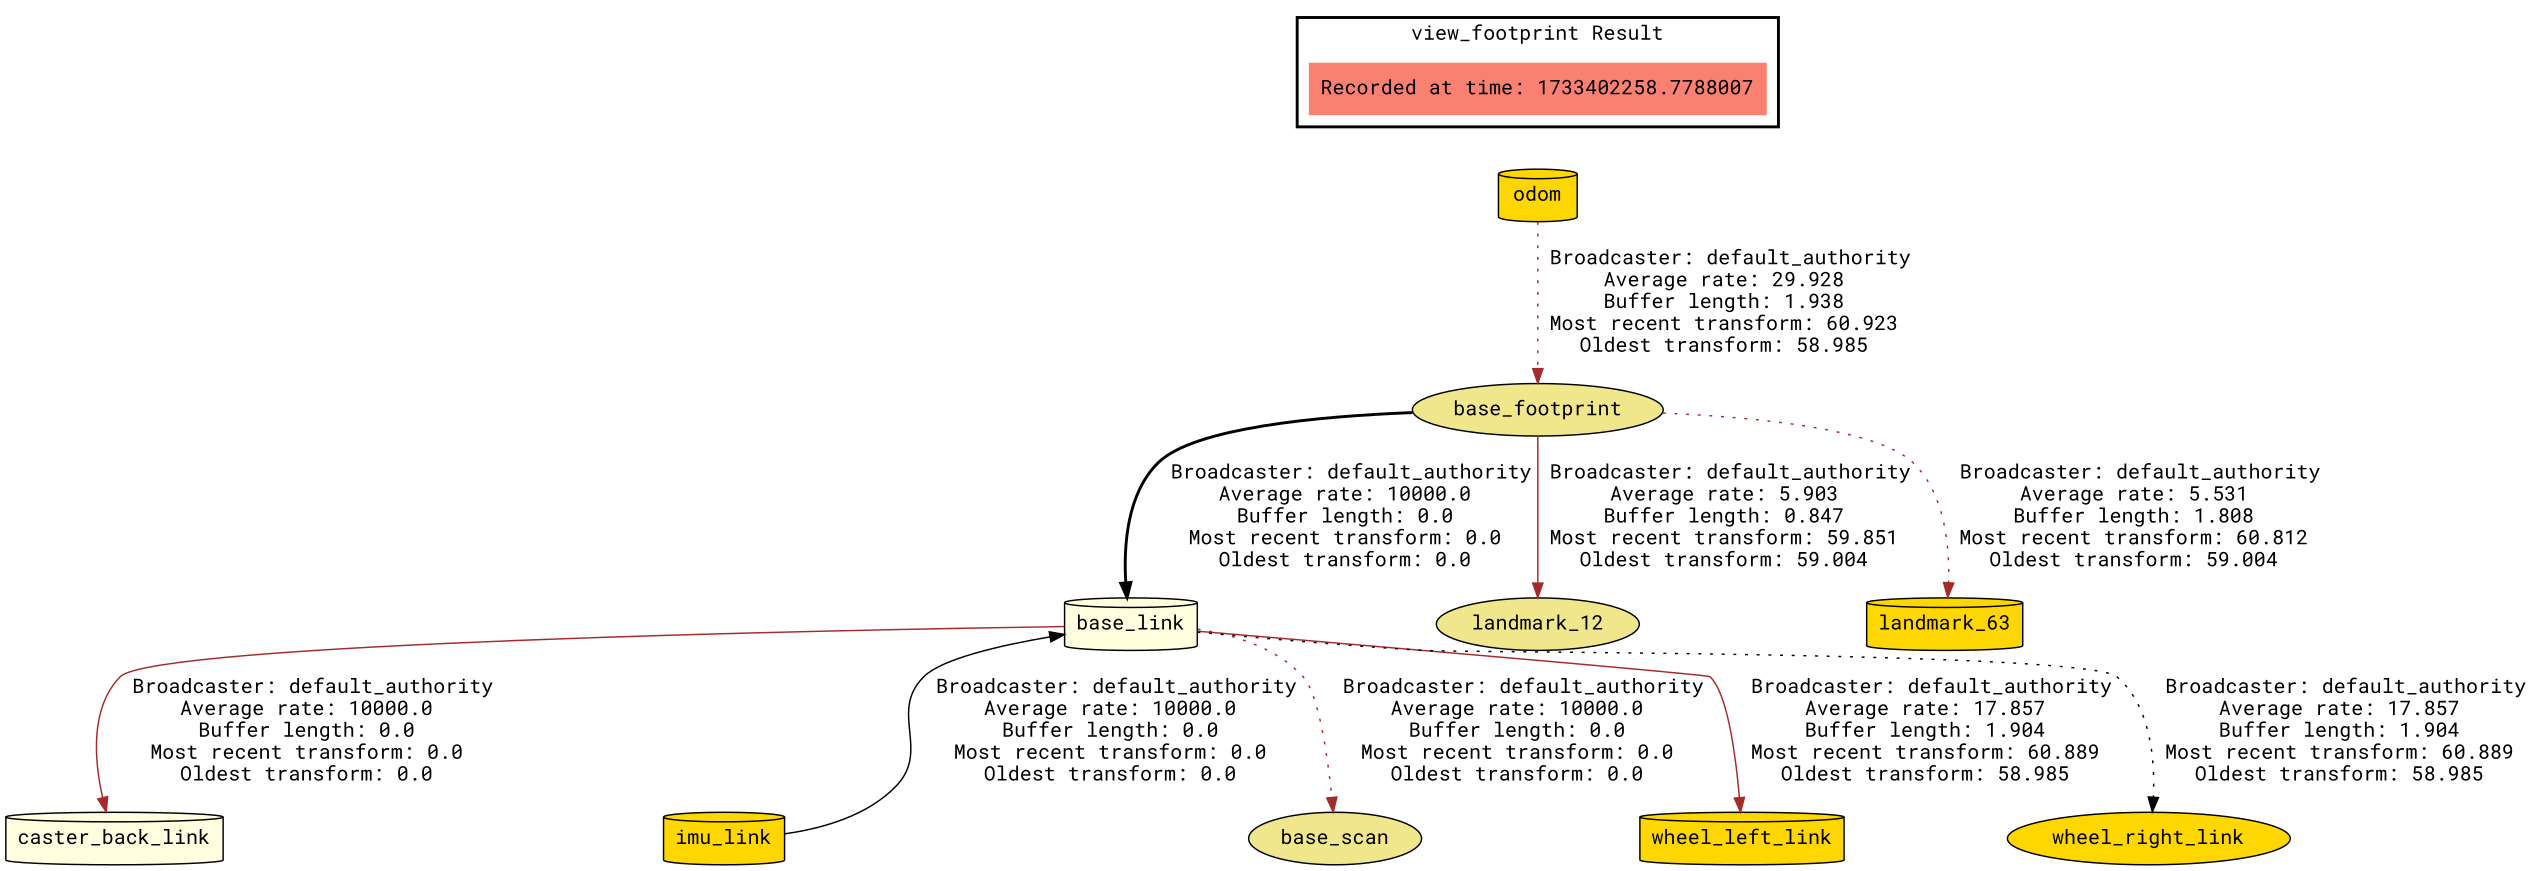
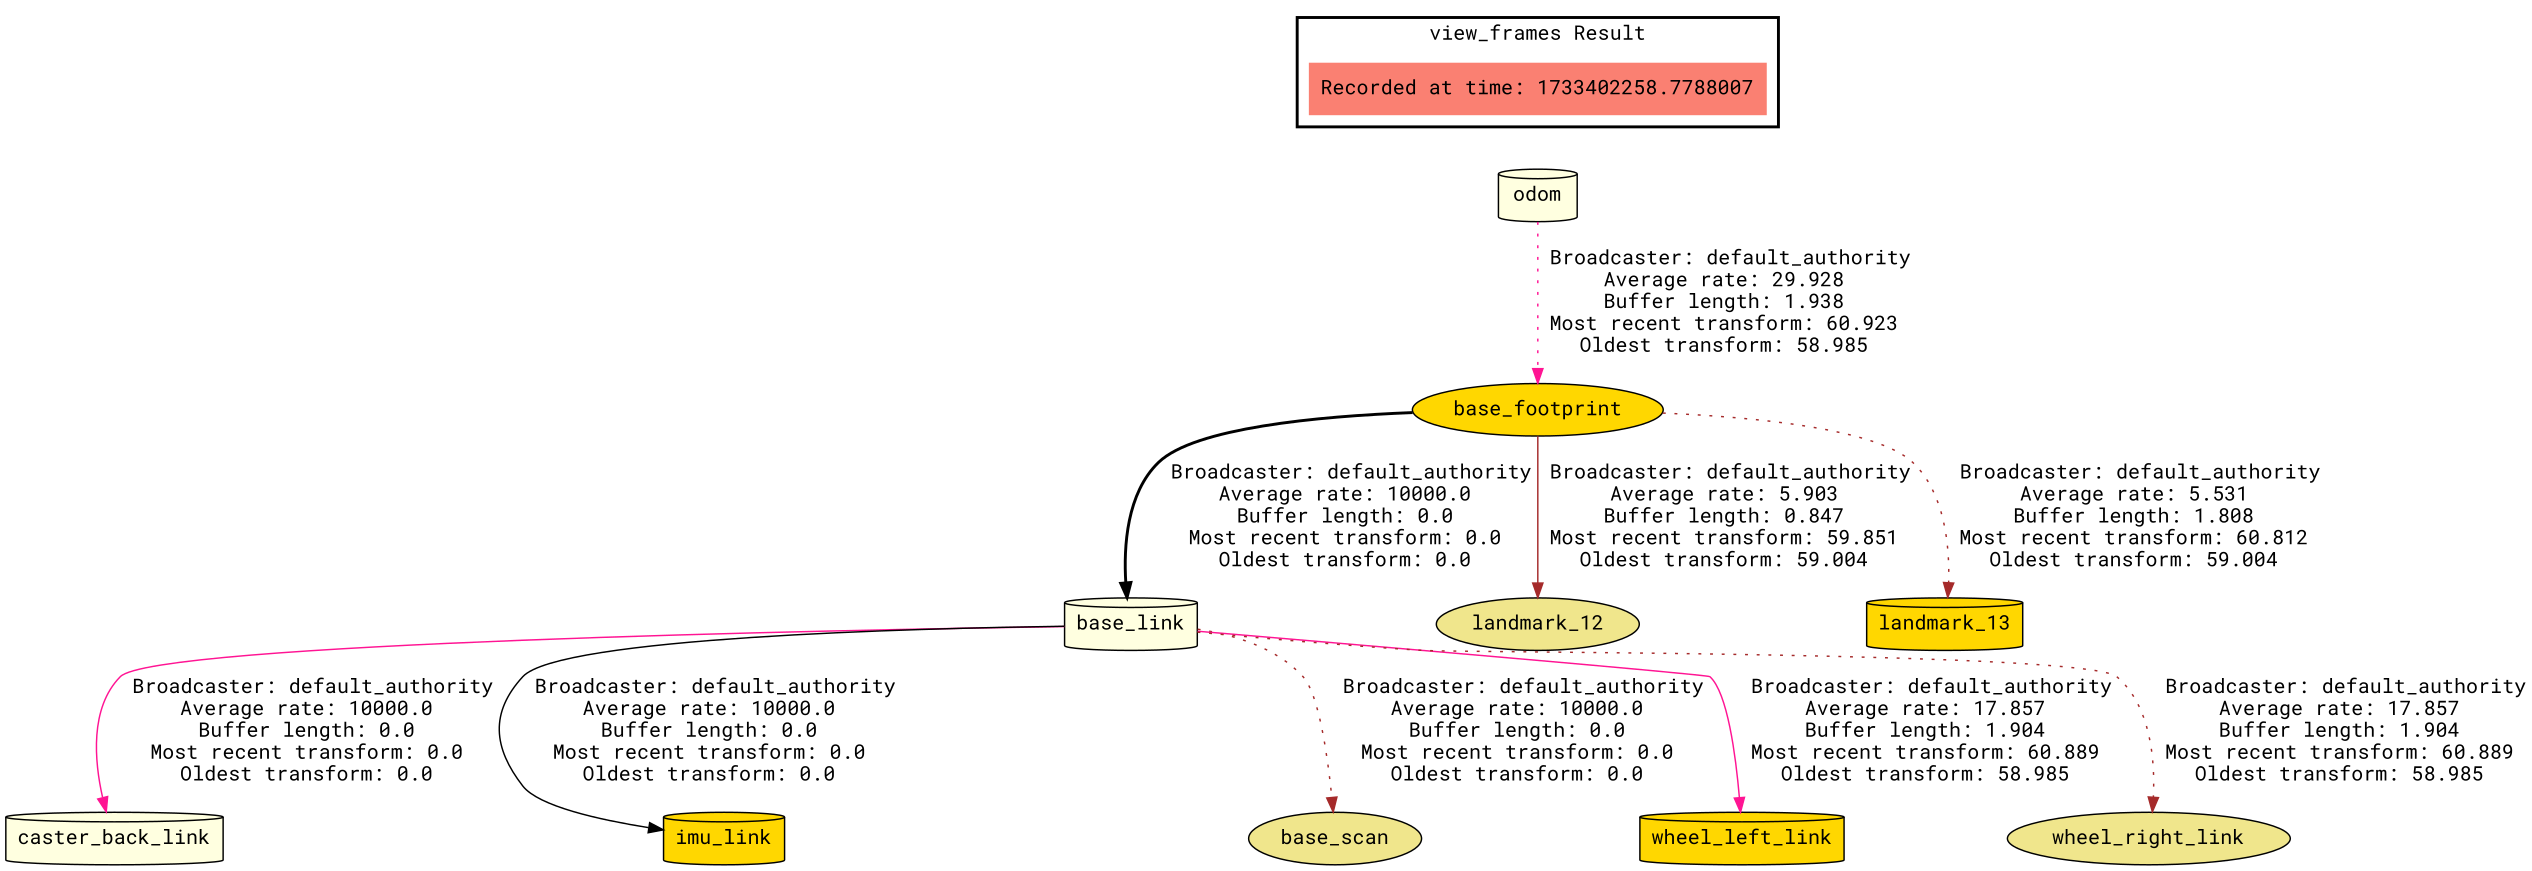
  digraph {
    fontname="Roboto Mono"
    node [fillcolor=gold fontname="Roboto Mono" shape=cylinder style=filled]
    edge [fontname="Roboto Mono" style=dotted color=brown]
    "Recorded at time: 1733402258.7788007" [fillcolor=salmon shape=plaintext]
-   odom
-   base_footprint [fillcolor=khaki shape=ellipse]
+   odom [fillcolor=lightyellow]
+   base_footprint [shape=ellipse]
    base_link [fillcolor=lightyellow]
    landmark_12 [fillcolor=khaki shape=ellipse]
-   landmark_13 [label=landmark_63]
+   landmark_13
    caster_back_link [fillcolor=lightyellow]
    imu_link
    base_scan [fillcolor=khaki shape=ellipse]
    wheel_left_link
-   wheel_right_link [shape=ellipse]
+   wheel_right_link [fillcolor=khaki shape=ellipse]
    subgraph cluster_1 {
      color=black
-     label="view_footprint Result"
+     label="view_frames Result"
      style=bold
      "Recorded at time: 1733402258.7788007"
    }
    "Recorded at time: 1733402258.7788007" -> odom [style=invis color=""]
-   odom -> base_footprint [label=" Broadcaster: default_authority\nAverage rate: 29.928\nBuffer length: 1.938\nMost recent transform: 60.923\nOldest transform: 58.985\n"]
+   odom -> base_footprint [color=deeppink label=" Broadcaster: default_authority\nAverage rate: 29.928\nBuffer length: 1.938\nMost recent transform: 60.923\nOldest transform: 58.985\n"]
    base_footprint -> base_link [color=black label=" Broadcaster: default_authority\nAverage rate: 10000.0\nBuffer length: 0.0\nMost recent transform: 0.0\nOldest transform: 0.0\n" style=bold]
    base_footprint -> landmark_12 [label=" Broadcaster: default_authority\nAverage rate: 5.903\nBuffer length: 0.847\nMost recent transform: 59.851\nOldest transform: 59.004\n" style=solid]
    base_footprint -> landmark_13 [label=" Broadcaster: default_authority\nAverage rate: 5.531\nBuffer length: 1.808\nMost recent transform: 60.812\nOldest transform: 59.004\n"]
-   base_link -> caster_back_link [label=" Broadcaster: default_authority\nAverage rate: 10000.0\nBuffer length: 0.0\nMost recent transform: 0.0\nOldest transform: 0.0\n" style=solid]
-   imu_link -> base_link [color=black label=" Broadcaster: default_authority\nAverage rate: 10000.0\nBuffer length: 0.0\nMost recent transform: 0.0\nOldest transform: 0.0\n" style=solid]
+   base_link -> caster_back_link [color=deeppink label=" Broadcaster: default_authority\nAverage rate: 10000.0\nBuffer length: 0.0\nMost recent transform: 0.0\nOldest transform: 0.0\n" style=solid]
+   base_link -> imu_link [color=black label=" Broadcaster: default_authority\nAverage rate: 10000.0\nBuffer length: 0.0\nMost recent transform: 0.0\nOldest transform: 0.0\n" style=solid]
    base_link -> base_scan [label=" Broadcaster: default_authority\nAverage rate: 10000.0\nBuffer length: 0.0\nMost recent transform: 0.0\nOldest transform: 0.0\n"]
-   base_link -> wheel_left_link [label=" Broadcaster: default_authority\nAverage rate: 17.857\nBuffer length: 1.904\nMost recent transform: 60.889\nOldest transform: 58.985\n" style=solid]
-   base_link -> wheel_right_link [color=black label=" Broadcaster: default_authority\nAverage rate: 17.857\nBuffer length: 1.904\nMost recent transform: 60.889\nOldest transform: 58.985\n"]
+   base_link -> wheel_left_link [color=deeppink label=" Broadcaster: default_authority\nAverage rate: 17.857\nBuffer length: 1.904\nMost recent transform: 60.889\nOldest transform: 58.985\n" style=solid]
+   base_link -> wheel_right_link [label=" Broadcaster: default_authority\nAverage rate: 17.857\nBuffer length: 1.904\nMost recent transform: 60.889\nOldest transform: 58.985\n"]
  }
